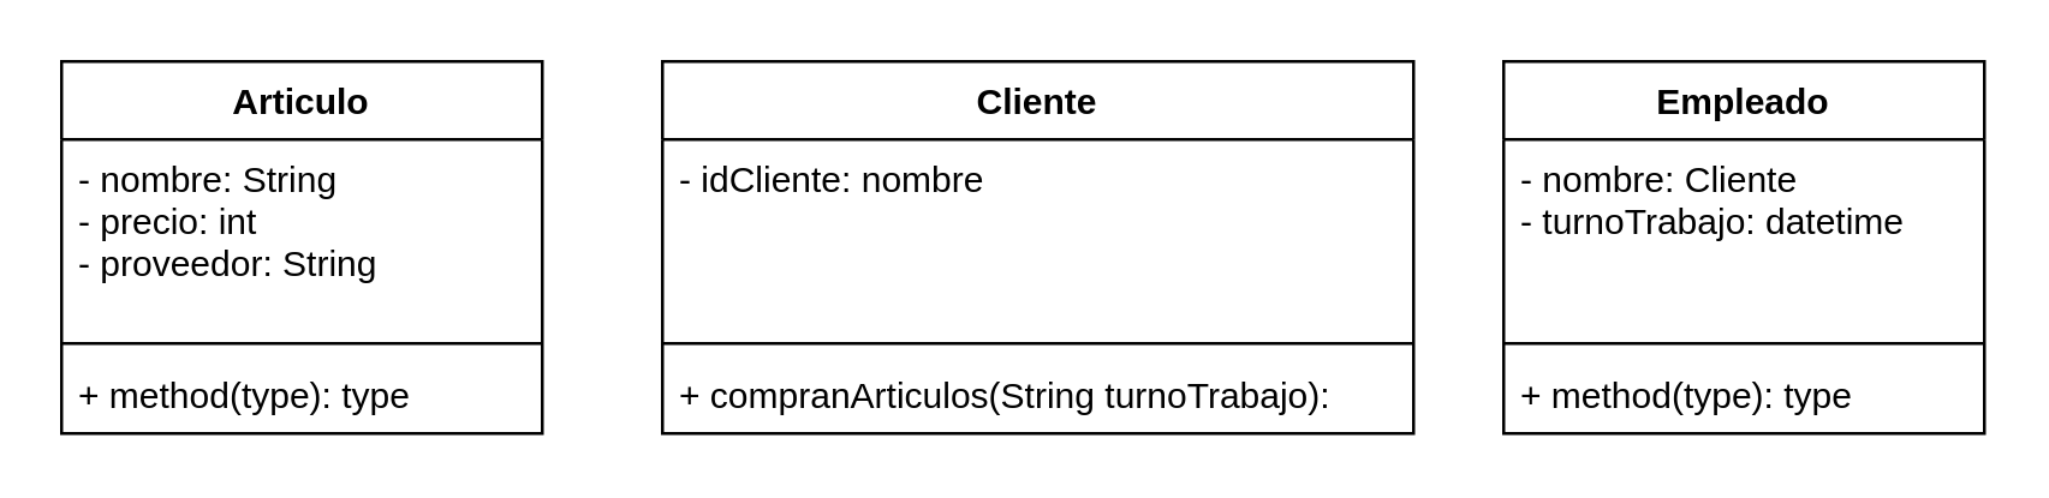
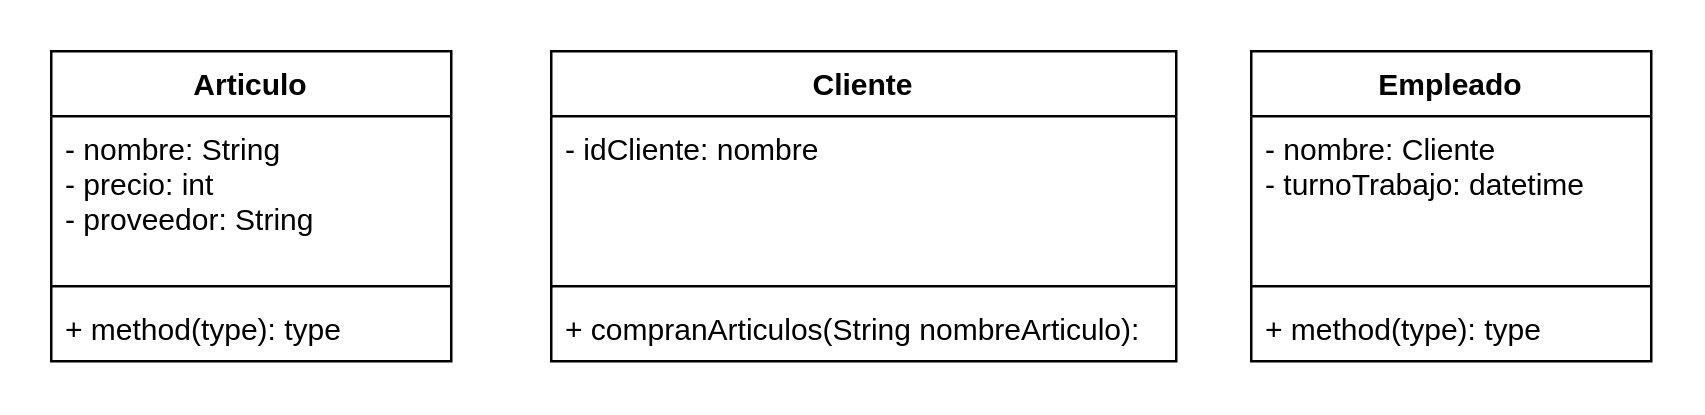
  <mxCell id="0" />
  <mxCell id="1" parent="0" />
  <mxCell id="2" value="Articulo" style="swimlane;fontStyle=1;align=center;verticalAlign=top;childLayout=stackLayout;horizontal=1;startSize=26;horizontalStack=0;resizeParent=1;resizeParentMax=0;resizeLast=0;collapsible=1;marginBottom=0;" vertex="1" parent="1"><mxGeometry x="20" y="20" width="160" height="124" as="geometry" /></mxCell>
  <mxCell id="3" value="- nombre: String&#10;- precio: int&#10;- proveedor: String" style="text;strokeColor=none;fillColor=none;align=left;verticalAlign=top;spacingLeft=4;spacingRight=4;overflow=hidden;rotatable=0;points=[[0,0.5],[1,0.5]];portConstraint=eastwest;" vertex="1" parent="2"><mxGeometry y="26" width="160" height="64" as="geometry" /></mxCell>
  <mxCell id="4" value="" style="line;strokeWidth=1;fillColor=none;align=left;verticalAlign=middle;spacingTop=-1;spacingLeft=3;spacingRight=3;rotatable=0;labelPosition=right;points=[];portConstraint=eastwest;" vertex="1" parent="2"><mxGeometry y="90" width="160" height="8" as="geometry" /></mxCell>
  <mxCell id="5" value="+ method(type): type" style="text;strokeColor=none;fillColor=none;align=left;verticalAlign=top;spacingLeft=4;spacingRight=4;overflow=hidden;rotatable=0;points=[[0,0.5],[1,0.5]];portConstraint=eastwest;" vertex="1" parent="2"><mxGeometry y="98" width="160" height="26" as="geometry" /></mxCell>
  <mxCell id="6" value="Cliente" style="swimlane;fontStyle=1;align=center;verticalAlign=top;childLayout=stackLayout;horizontal=1;startSize=26;horizontalStack=0;resizeParent=1;resizeParentMax=0;resizeLast=0;collapsible=1;marginBottom=0;" vertex="1" parent="1"><mxGeometry x="220" y="20" width="250" height="124" as="geometry" /></mxCell>
  <mxCell id="7" value="- idCliente: nombre" style="text;strokeColor=none;fillColor=none;align=left;verticalAlign=top;spacingLeft=4;spacingRight=4;overflow=hidden;rotatable=0;points=[[0,0.5],[1,0.5]];portConstraint=eastwest;" vertex="1" parent="6"><mxGeometry y="26" width="250" height="64" as="geometry" /></mxCell>
  <mxCell id="8" value="" style="line;strokeWidth=1;fillColor=none;align=left;verticalAlign=middle;spacingTop=-1;spacingLeft=3;spacingRight=3;rotatable=0;labelPosition=right;points=[];portConstraint=eastwest;" vertex="1" parent="6"><mxGeometry y="90" width="250" height="8" as="geometry" /></mxCell>
- <mxCell id="9" value="+ compranArticulos(String turnoTrabajo): " style="text;strokeColor=none;fillColor=none;align=left;verticalAlign=top;spacingLeft=4;spacingRight=4;overflow=hidden;rotatable=0;points=[[0,0.5],[1,0.5]];portConstraint=eastwest;" vertex="1" parent="6"><mxGeometry y="98" width="250" height="26" as="geometry" /></mxCell>
+ <mxCell id="9" value="+ compranArticulos(String nombreArticulo): " style="text;strokeColor=none;fillColor=none;align=left;verticalAlign=top;spacingLeft=4;spacingRight=4;overflow=hidden;rotatable=0;points=[[0,0.5],[1,0.5]];portConstraint=eastwest;" vertex="1" parent="6"><mxGeometry y="98" width="250" height="26" as="geometry" /></mxCell>
  <mxCell id="10" value="Empleado" style="swimlane;fontStyle=1;align=center;verticalAlign=top;childLayout=stackLayout;horizontal=1;startSize=26;horizontalStack=0;resizeParent=1;resizeParentMax=0;resizeLast=0;collapsible=1;marginBottom=0;" vertex="1" parent="1"><mxGeometry x="500" y="20" width="160" height="124" as="geometry" /></mxCell>
  <mxCell id="11" value="- nombre: Cliente&#10;- turnoTrabajo: datetime" style="text;strokeColor=none;fillColor=none;align=left;verticalAlign=top;spacingLeft=4;spacingRight=4;overflow=hidden;rotatable=0;points=[[0,0.5],[1,0.5]];portConstraint=eastwest;" vertex="1" parent="10"><mxGeometry y="26" width="160" height="64" as="geometry" /></mxCell>
  <mxCell id="12" value="" style="line;strokeWidth=1;fillColor=none;align=left;verticalAlign=middle;spacingTop=-1;spacingLeft=3;spacingRight=3;rotatable=0;labelPosition=right;points=[];portConstraint=eastwest;" vertex="1" parent="10"><mxGeometry y="90" width="160" height="8" as="geometry" /></mxCell>
  <mxCell id="13" value="+ method(type): type" style="text;strokeColor=none;fillColor=none;align=left;verticalAlign=top;spacingLeft=4;spacingRight=4;overflow=hidden;rotatable=0;points=[[0,0.5],[1,0.5]];portConstraint=eastwest;" vertex="1" parent="10"><mxGeometry y="98" width="160" height="26" as="geometry" /></mxCell>
